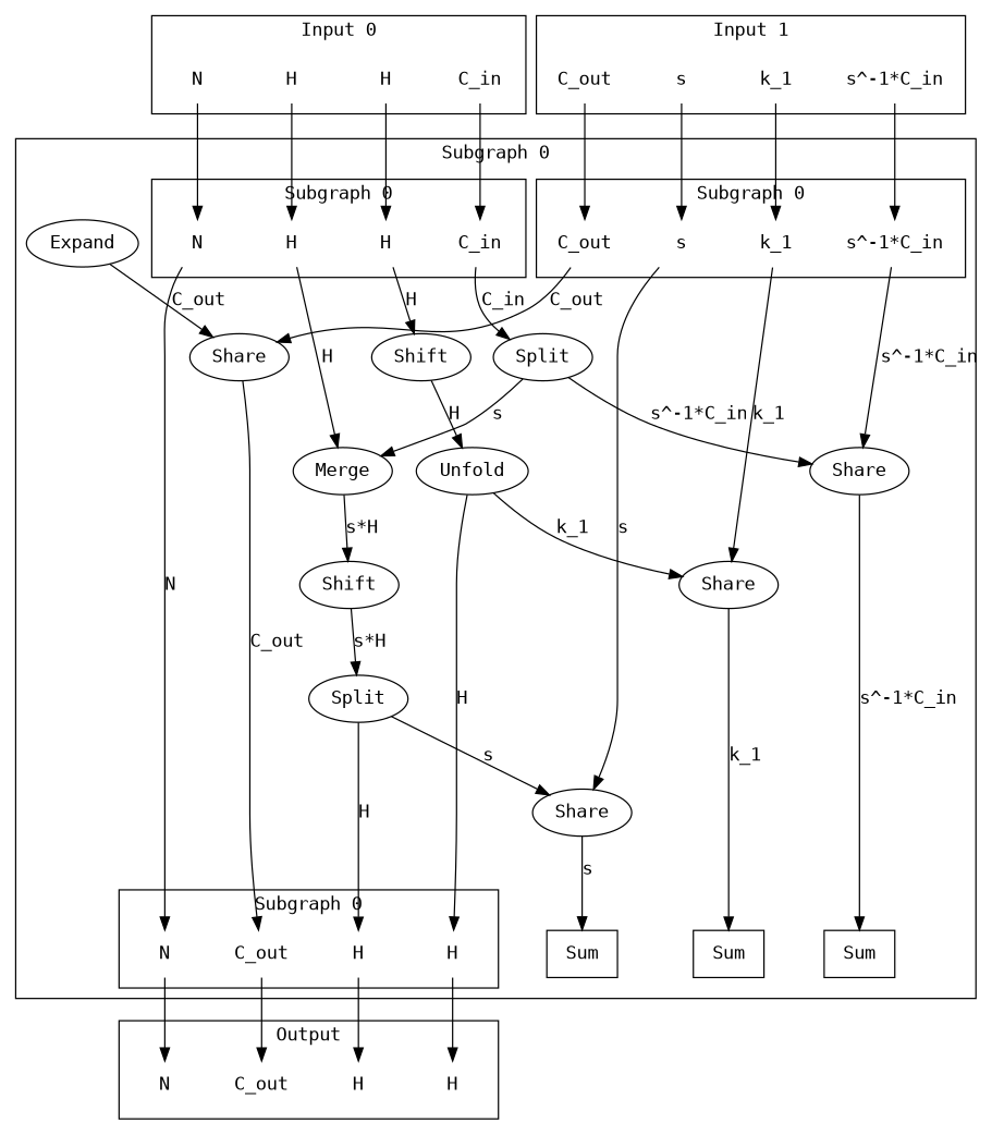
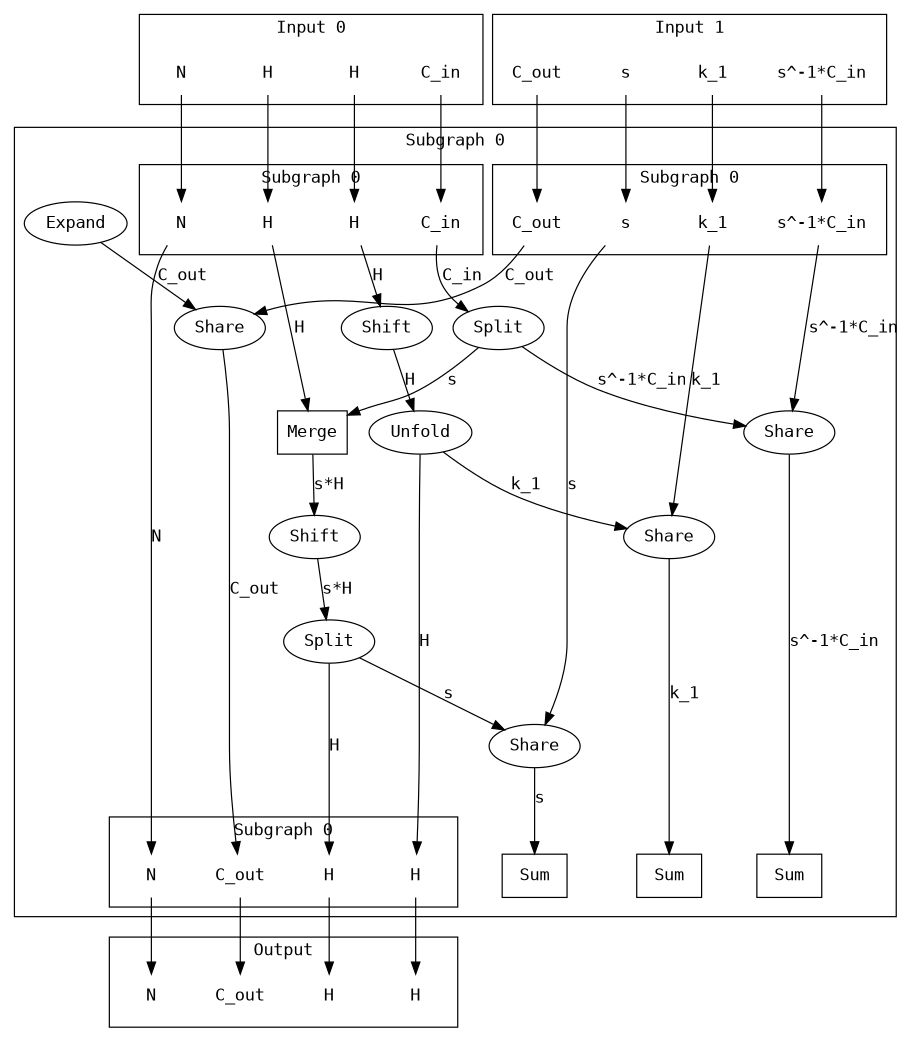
  digraph {
    newrank=true
    fontname="DejaVu Sans Mono"
    node [shape=none fontname="DejaVu Sans Mono"]
    edge [fontname="DejaVu Sans Mono"]
    n1 [label=N]
    n2 [label=C_in]
    n3 [label=H]
    n4 [label=H]
    n5 [label=C_out]
    n6 [label="s^-1*C_in"]
    n7 [label=s]
    n8 [label=k_1]
    n9 [label=Sum shape=box]
    n10 [label=Sum shape=box]
    n11 [label=Sum shape=box]
    n12 [label=N]
    n13 [label=C_out]
    n14 [label=H]
    n15 [label=H]
    n16 [label=N]
    n17 [label=C_in]
    n18 [label=H]
    n19 [label=H]
    n20 [label=C_out]
    n21 [label="s^-1*C_in"]
    n22 [label=s]
    n23 [label=k_1]
    n24 [label=Split shape=""]
-   n25 [label=Merge shape=""]
+   n25 [label=Merge shape=box]
    n26 [label=Shift shape=""]
    n27 [label=Share shape=""]
    n28 [label=Share shape=""]
    n29 [label=Share shape=""]
    n30 [label=Share shape=""]
    n31 [label=Expand shape=""]
    n32 [label=Unfold shape=""]
    n33 [label=Shift shape=""]
    n34 [label=Split shape=""]
    n35 [label=N]
    n36 [label=C_out]
    n37 [label=H]
    n38 [label=H]
    subgraph sub_1 {
      rank=same
      n1
      n2
      n3
      n4
      n5
      n6
      n7
      n8
    }
    subgraph cluster_2 {
      label="Subgraph 0"
      n24
      n25
      n26
      n27
      n28
      n29
      n30
      n31
      n32
      n33
      n34
      subgraph sub_3 {
        label="Subgraph 0"
        rank=same
        n9
        n10
        n11
        n12
        n13
        n14
        n15
      }
      subgraph sub_4 {
        label="Subgraph 0"
        rank=same
        n16
        n17
        n18
        n19
        n20
        n21
        n22
        n23
      }
      subgraph cluster_5 {
        n12
        n13
        n14
        n15
      }
      subgraph cluster_6 {
        n16
        n17
        n18
        n19
      }
      subgraph cluster_7 {
        n20
        n21
        n22
        n23
      }
    }
    subgraph cluster_8 {
      label="Input 0"
      n1
      n2
      n3
      n4
    }
    subgraph cluster_9 {
      label="Input 1"
      n5
      n6
      n7
      n8
    }
    subgraph cluster_10 {
      label=Output
      n35
      n36
      n37
      n38
    }
    n1 -> n16
    n2 -> n17
    n3 -> n18
    n4 -> n19
    n5 -> n20
    n6 -> n21
    n7 -> n22
    n8 -> n23
    n12 -> n35
    n13 -> n36
    n14 -> n37
    n15 -> n38
    n16 -> n12 [label=N]
    n17 -> n24 [label=C_in]
    n18 -> n25 [label=H]
    n19 -> n26 [label=H]
    n20 -> n27 [label=C_out]
    n21 -> n28 [label="s^-1*C_in"]
    n22 -> n29 [label=s]
    n23 -> n30 [label=k_1]
    n24 -> n25 [label=s]
    n24 -> n28 [label="s^-1*C_in"]
    n25 -> n33 [label="s*H"]
    n26 -> n32 [label=H]
    n27 -> n13 [label=C_out]
    n28 -> n10 [label="s^-1*C_in"]
    n29 -> n9 [label=s]
    n30 -> n11 [label=k_1]
    n31 -> n27 [label=C_out]
    n32 -> n15 [label=H]
    n32 -> n30 [label=k_1]
    n33 -> n34 [label="s*H"]
    n34 -> n14 [label=H]
    n34 -> n29 [label=s]
  }
